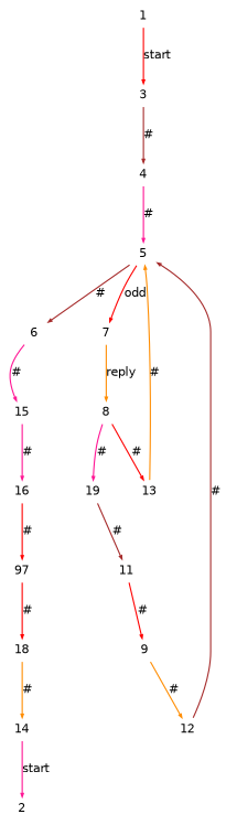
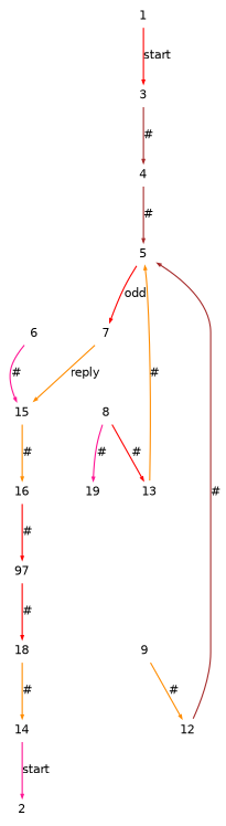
  digraph {
    rankdir=TB
    node [fontname=Helvetica fontsize=10 shape=plaintext]
    edge [arrowsize=0.3 color=red fontname=Helvetica fontsize=10]
    1 [height=.2 width=.3]
    3 [height=.2 width=.3]
    4 [height=.2 width=.3]
    5 [height=.2 width=.3]
    6 [height=.2 width=.3]
    7 [height=.2 width=.3]
    15 [height=.2 width=.3]
    8 [height=.2 width=.3]
    16 [height=.2 width=.3]
    n10 [height=.2 label=19 width=.3]
    13 [height=.2 width=.3]
    n12 [height=.2 label=97 width=.3]
-   11 [height=.2 width=.3]
    9 [height=.2 width=.3]
    12 [height=.2 width=.3]
    14 [height=.2 width=.3]
    2 [height=.2 width=.3]
    18 [height=.2 width=.3]
    1 -> 3 [label=start]
    3 -> 4 [color=brown label="#"]
-   4 -> 5 [color=deeppink label="#"]
-   5 -> 6 [color=brown label="#"]
+   4 -> 5 [color=brown label="#"]
    5 -> 7 [label=odd]
    6 -> 15 [color=deeppink label="#"]
-   7 -> 8 [color=darkorange label=reply]
-   15 -> 16 [color=deeppink label="#"]
+   7 -> 15 [color=darkorange label=reply]
+   15 -> 16 [color=darkorange label="#"]
    8 -> n10 [color=deeppink label="#"]
    8 -> 13 [label="#"]
    16 -> n12 [label="#"]
-   n10 -> 11 [color=brown label="#"]
    13 -> 5 [color=darkorange label="#"]
    n12 -> 18 [label="#"]
-   11 -> 9 [label="#"]
    9 -> 12 [color=darkorange label="#"]
    12 -> 5 [color=brown label="#"]
    14 -> 2 [color=deeppink label=start]
    18 -> 14 [color=darkorange label="#"]
  }
